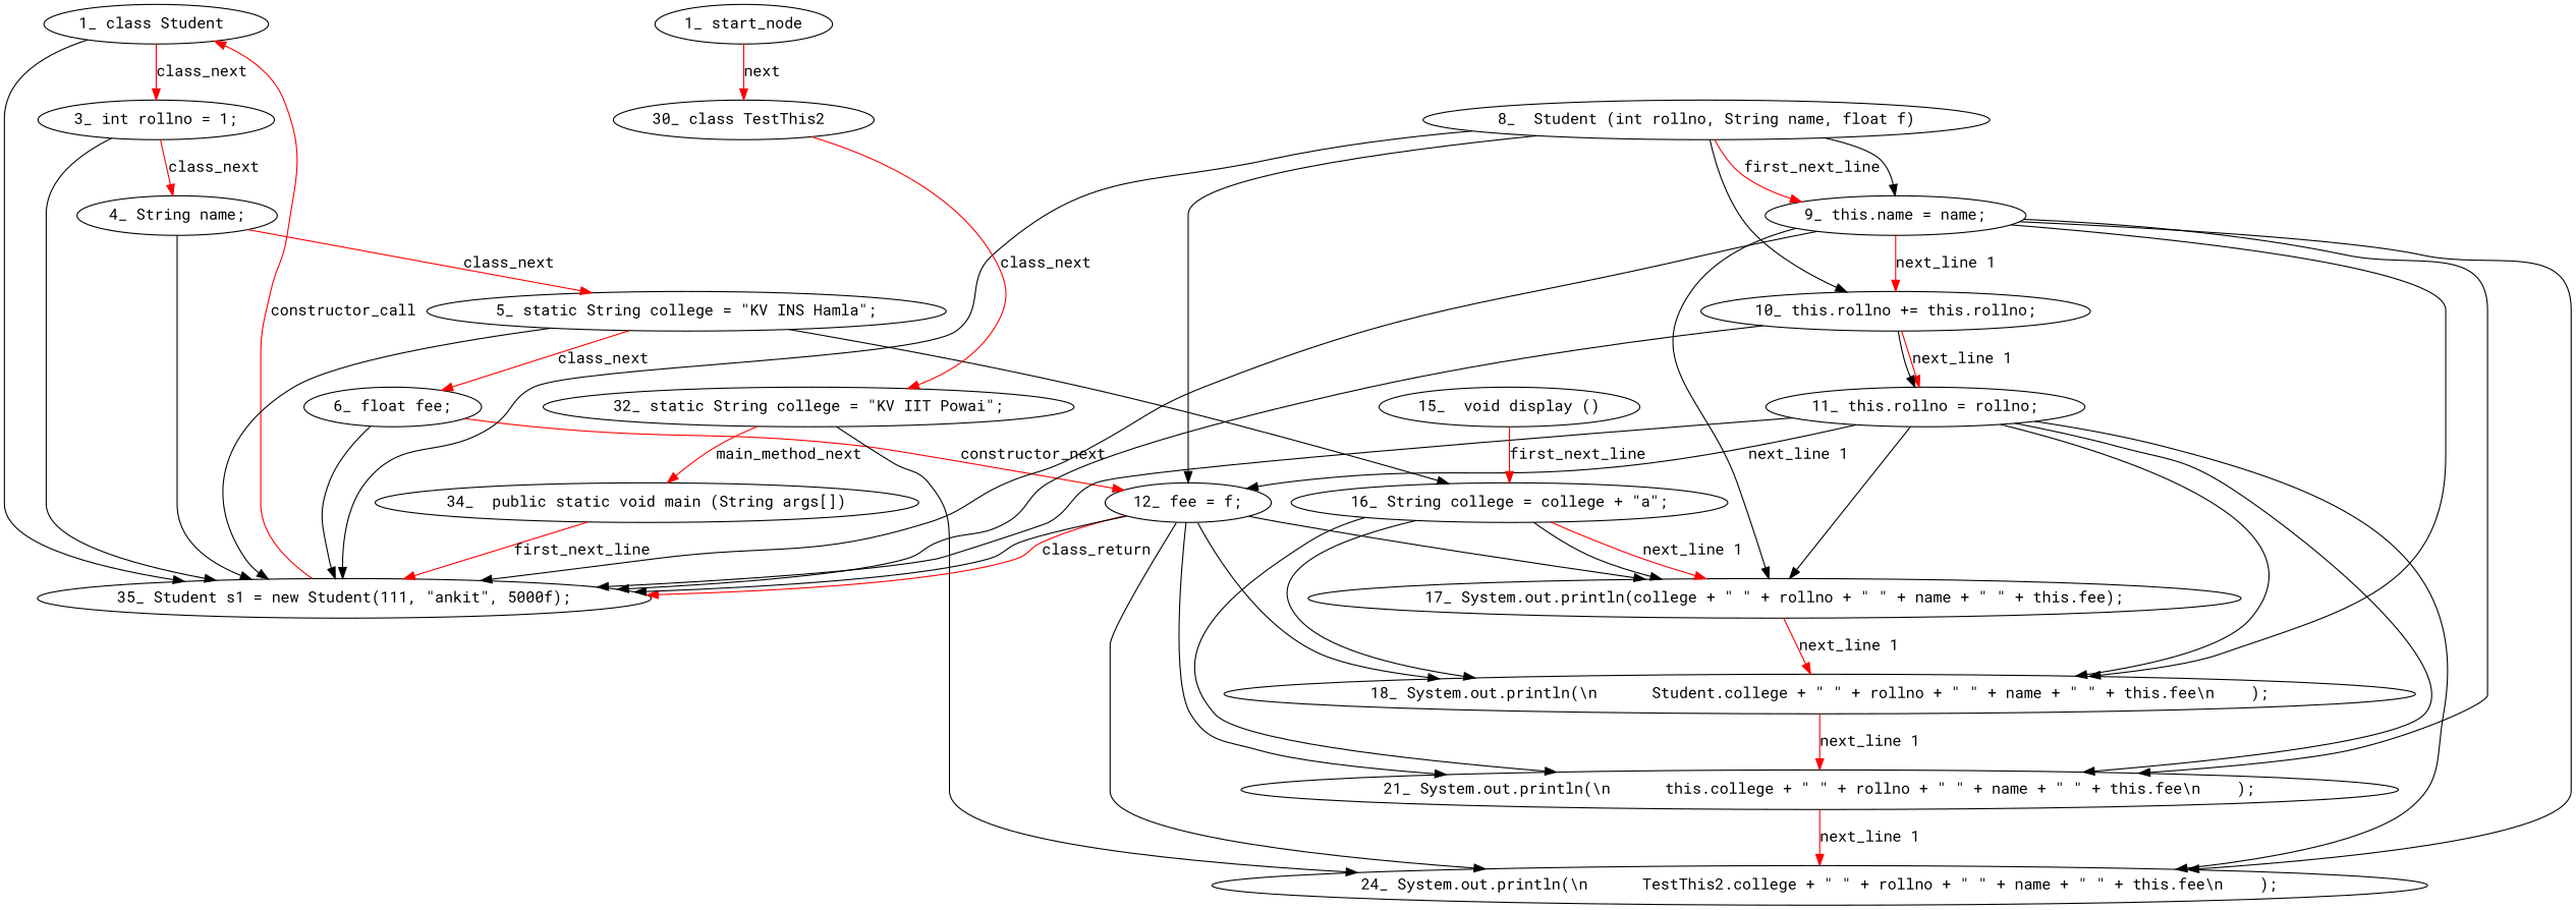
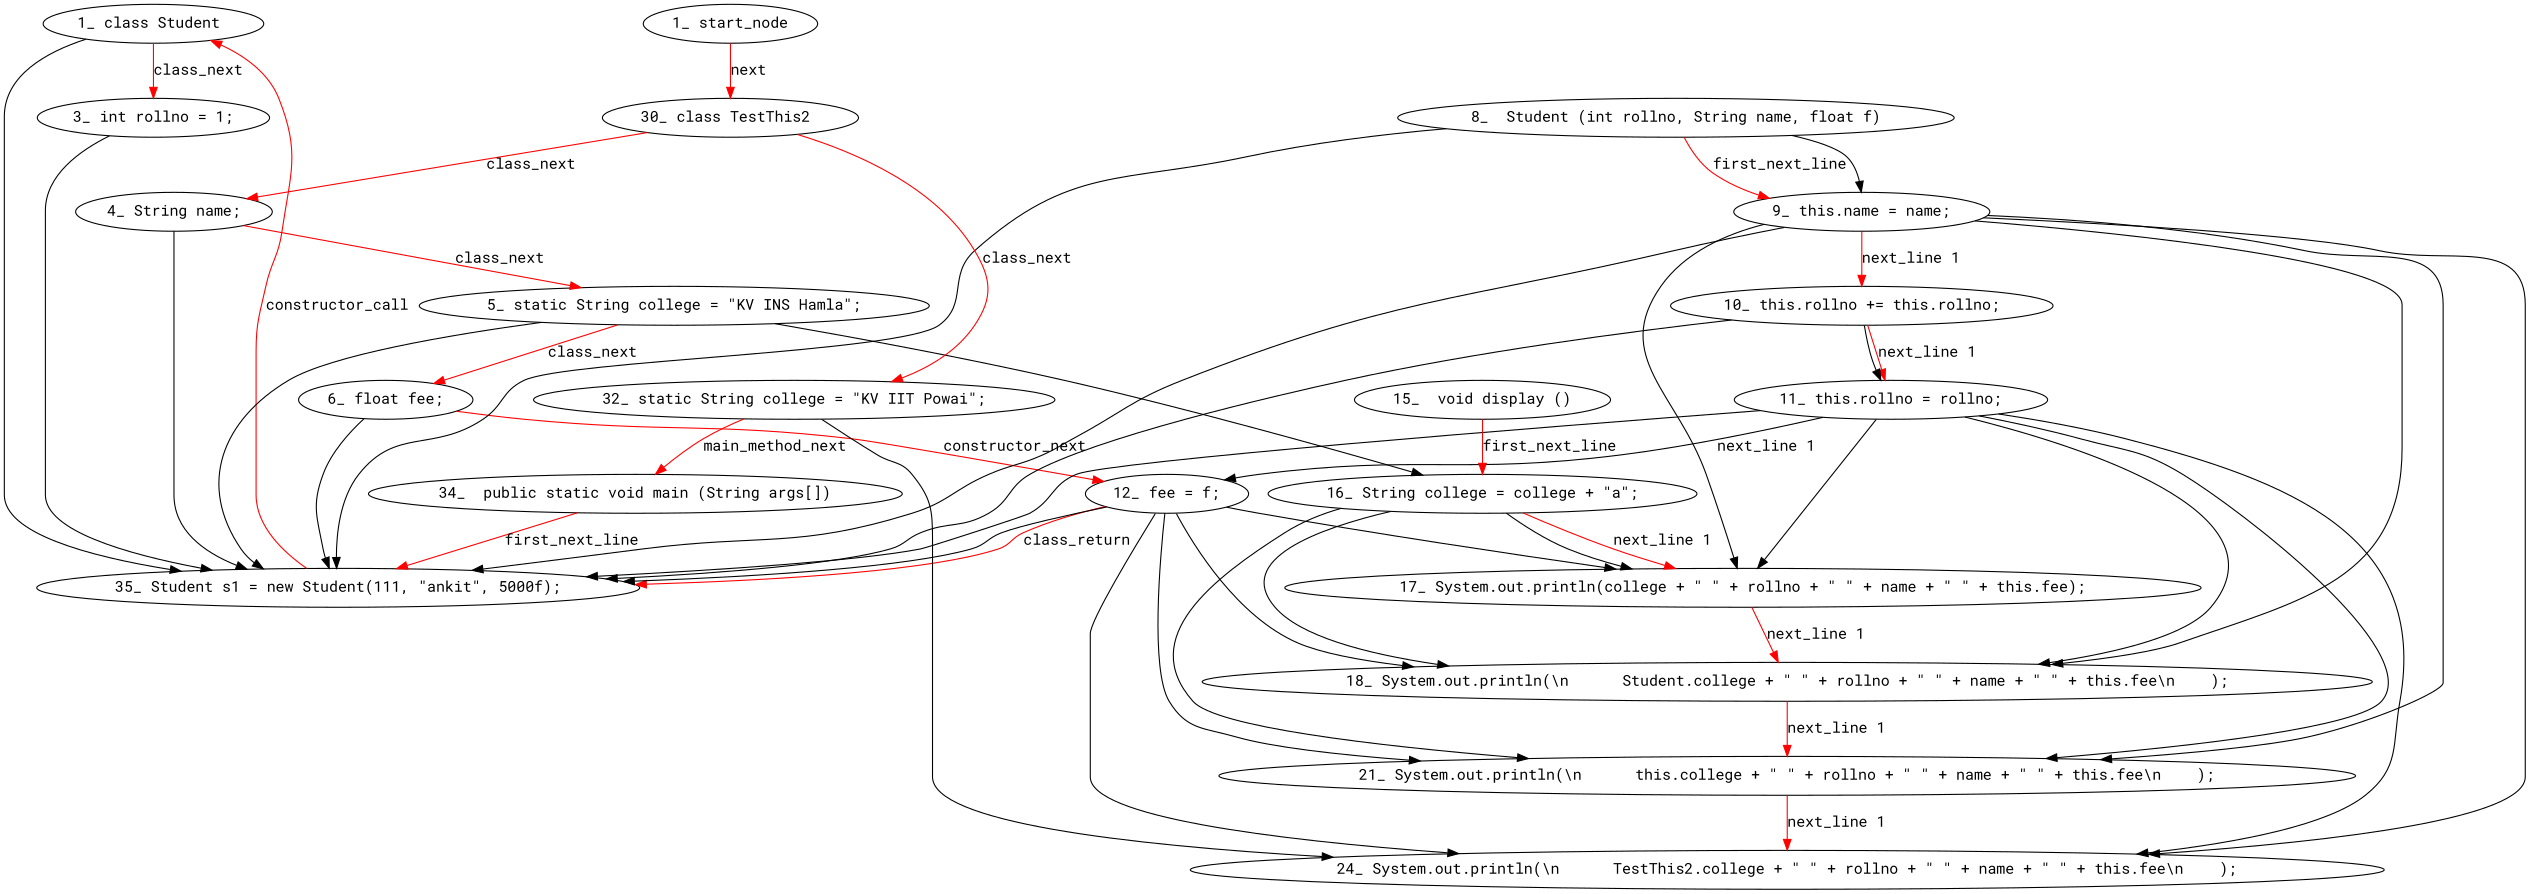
  digraph {
    fontname="Roboto Mono"
    node [fontname="Roboto Mono" type_label=expression_statement]
    edge [fontname="Roboto Mono"]
    n1 [label="1_\ class\ Student\ " type_label=class_declaration]
    n2 [label="3_\ int\ rollno\ =\ 1;"]
    n3 [label="35_\ Student\ s1\ =\ new\ Student\(111,\ \"ankit\",\ 5000f\);"]
    n4 [label="4_\ String\ name;"]
    n5 [label="5_\ static\ String\ college\ =\ \"KV\ INS\ Hamla\";"]
    n6 [label="6_\ float\ fee;"]
    n7 [label="16_\ String\ college\ =\ college\ \+\ \"a\";"]
    n8 [label="12_\ fee\ =\ f;"]
    n9 [label="17_\ System\.out\.println\(college\ \+\ \"\ \"\ \+\ rollno\ \+\ \"\ \"\ \+\ name\ \+\ \"\ \"\ \+\ this\.fee\);"]
    n10 [label="18_\ System\.out\.println\(\\n\ \ \ \ \ \ Student\.college\ \+\ \"\ \"\ \+\ rollno\ \+\ \"\ \"\ \+\ name\ \+\ \"\ \"\ \+\ this\.fee\\n\ \ \ \ \);"]
    n11 [label="21_\ System\.out\.println\(\\n\ \ \ \ \ \ this\.college\ \+\ \"\ \"\ \+\ rollno\ \+\ \"\ \"\ \+\ name\ \+\ \"\ \"\ \+\ this\.fee\\n\ \ \ \ \);"]
    n12 [label="8_\ \ Student\ \(int\ rollno,\ String\ name,\ float\ f\)" type_label=constructor_declaration]
    n13 [label="9_\ this\.name\ =\ name;"]
    n14 [label="10_\ this\.rollno\ \+=\ this\.rollno;"]
    n15 [label="24_\ System\.out\.println\(\\n\ \ \ \ \ \ TestThis2\.college\ \+\ \"\ \"\ \+\ rollno\ \+\ \"\ \"\ \+\ name\ \+\ \"\ \"\ \+\ this\.fee\\n\ \ \ \ \);"]
    n16 [label="11_\ this\.rollno\ =\ rollno;"]
    n17 [label="15_\ \ void\ display\ \(\)" type_label=method_declaration]
    n18 [label="30_\ class\ TestThis2\ " type_label=class_declaration]
    n19 [label="32_\ static\ String\ college\ =\ \"KV\ IIT\ Powai\";"]
    n20 [label="34_\ \ public\ static\ void\ main\ \(String\ args\[\]\)" type_label=method_declaration]
    n21 [label="1_\ start_node" type_label=start]
    n1 -> n2 [color=red controlflow_type=class_next edge_type=CFG_edge label=class_next]
    n1 -> n3
    n2 -> n3
-   n2 -> n4 [color=red controlflow_type=class_next edge_type=CFG_edge label=class_next]
+   n18 -> n4 [color=red controlflow_type=class_next edge_type=CFG_edge label=class_next]
    n3 -> n1 [color=red controlflow_type="constructor_call|194" edge_type=CFG_edge label=constructor_call]
    n4 -> n3
    n4 -> n5 [color=red controlflow_type=class_next edge_type=CFG_edge label=class_next]
    n5 -> n3
    n5 -> n6 [color=red controlflow_type=class_next edge_type=CFG_edge label=class_next]
    n5 -> n7 [used_def=college]
    n6 -> n3
    n6 -> n8 [color=red controlflow_type=constructor_next edge_type=CFG_edge label=constructor_next]
    n7 -> n9 [color=red controlflow_type="next_line 1" edge_type=CFG_edge label="next_line 1"]
    n7 -> n9 [used_def=college]
    n7 -> n10 [used_def=college]
    n7 -> n11 [used_def=college]
    n8 -> n3 [color=red controlflow_type=class_return edge_type=CFG_edge label=class_return]
    n8 -> n3
    n8 -> n9 [used_def=fee]
    n8 -> n10 [used_def=fee]
    n8 -> n11 [used_def=fee]
    n8 -> n15 [used_def=fee]
    n9 -> n10 [color=red controlflow_type="next_line 1" edge_type=CFG_edge label="next_line 1"]
    n10 -> n11 [color=red controlflow_type="next_line 1" edge_type=CFG_edge label="next_line 1"]
    n11 -> n15 [color=red controlflow_type="next_line 1" edge_type=CFG_edge label="next_line 1"]
    n12 -> n3
-   n12 -> n8 [used_def=f]
    n12 -> n13 [color=red controlflow_type=first_next_line edge_type=CFG_edge label=first_next_line]
    n12 -> n13 [used_def=name]
-   n12 -> n14 [used_def=rollno]
    n13 -> n3
    n13 -> n9 [used_def=name]
    n13 -> n10 [used_def=name]
    n13 -> n11 [used_def=name]
    n13 -> n14 [color=red controlflow_type="next_line 1" edge_type=CFG_edge label="next_line 1"]
    n13 -> n15 [used_def=name]
    n14 -> n3
    n14 -> n16 [color=red controlflow_type="next_line 1" edge_type=CFG_edge label="next_line 1"]
    n14 -> n16 [used_def=rollno]
    n16 -> n3
    n16 -> n8 [color=black controlflow_type="next_line 1" edge_type=CFG_edge label="next_line 1"]
    n16 -> n9 [used_def=rollno]
    n16 -> n10 [used_def=rollno]
    n16 -> n11 [used_def=rollno]
    n16 -> n15 [used_def=rollno]
    n17 -> n7 [color=red controlflow_type=first_next_line edge_type=CFG_edge label=first_next_line]
    n18 -> n19 [color=red controlflow_type=class_next edge_type=CFG_edge label=class_next]
    n19 -> n15
    n19 -> n20 [color=red controlflow_type=main_method_next edge_type=CFG_edge label=main_method_next]
    n20 -> n3 [color=red controlflow_type=first_next_line edge_type=CFG_edge label=first_next_line]
    n21 -> n18 [color=red controlflow_type=next edge_type=CFG_edge label=next]
  }
